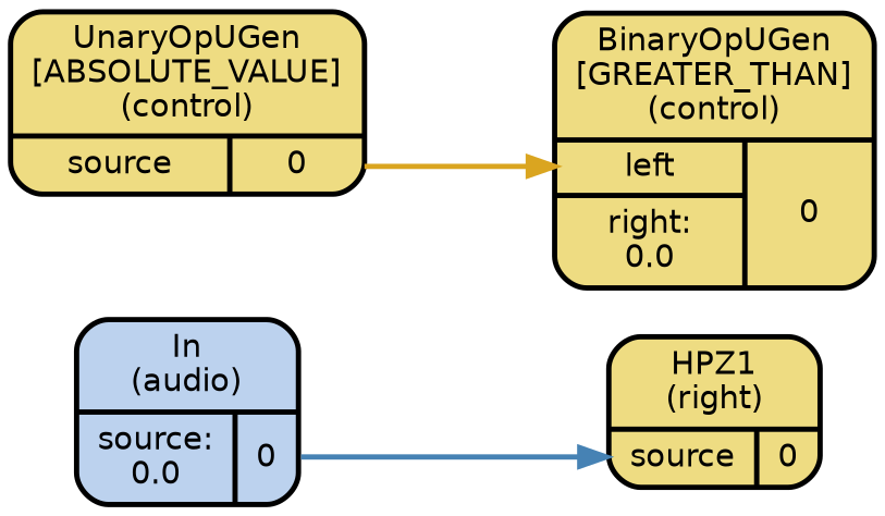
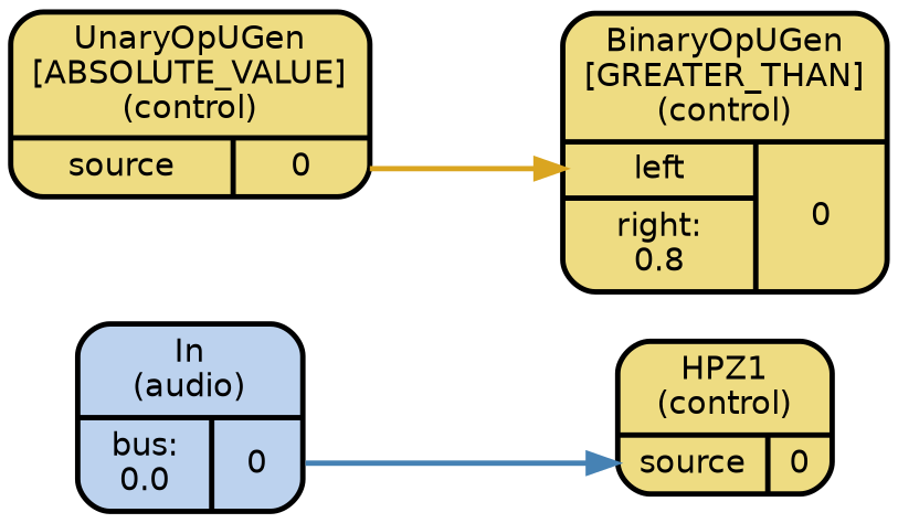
  digraph {
    color=lightslategrey
    fontname="DejaVu Sans"
    penwidth=2
    rankdir=LR
    ranksep=1
    splines=spline
    style="dotted, rounded"
    node [fillcolor=lightgoldenrod2 fontname="DejaVu Sans" fontsize=12 penwidth=2 shape=Mrecord style="filled, rounded"]
    edge [fontname="DejaVu Sans" headport="f_1_0_0:w" penwidth=2 tailport="f_1_1_0:e"]
-   n1 [fillcolor=lightsteelblue2 label="<f_0> In\n(audio) | { { <f_1_0_0> source:\n0.0 } | { <f_1_1_0> 0 } }"]
-   n2 [label="<f_0> HPZ1\n(right) | { { <f_1_0_0> source } | { <f_1_1_0> 0 } }"]
+   n1 [fillcolor=lightsteelblue2 label="<f_0> In\n(audio) | { { <f_1_0_0> bus:\n0.0 } | { <f_1_1_0> 0 } }"]
+   n2 [label="<f_0> HPZ1\n(control) | { { <f_1_0_0> source } | { <f_1_1_0> 0 } }"]
    n3 [label="<f_0> UnaryOpUGen\n[ABSOLUTE_VALUE]\n(control) | { { <f_1_0_0> source } | { <f_1_1_0> 0 } }"]
-   n4 [label="<f_0> BinaryOpUGen\n[GREATER_THAN]\n(control) | { { <f_1_0_0> left | <f_1_0_1> right:\n0.0 } | { <f_1_1_0> 0 } }"]
+   n4 [label="<f_0> BinaryOpUGen\n[GREATER_THAN]\n(control) | { { <f_1_0_0> left | <f_1_0_1> right:\n0.8 } | { <f_1_1_0> 0 } }"]
    n1 -> n2 [color=steelblue]
    n3 -> n4 [color=goldenrod]
  }
